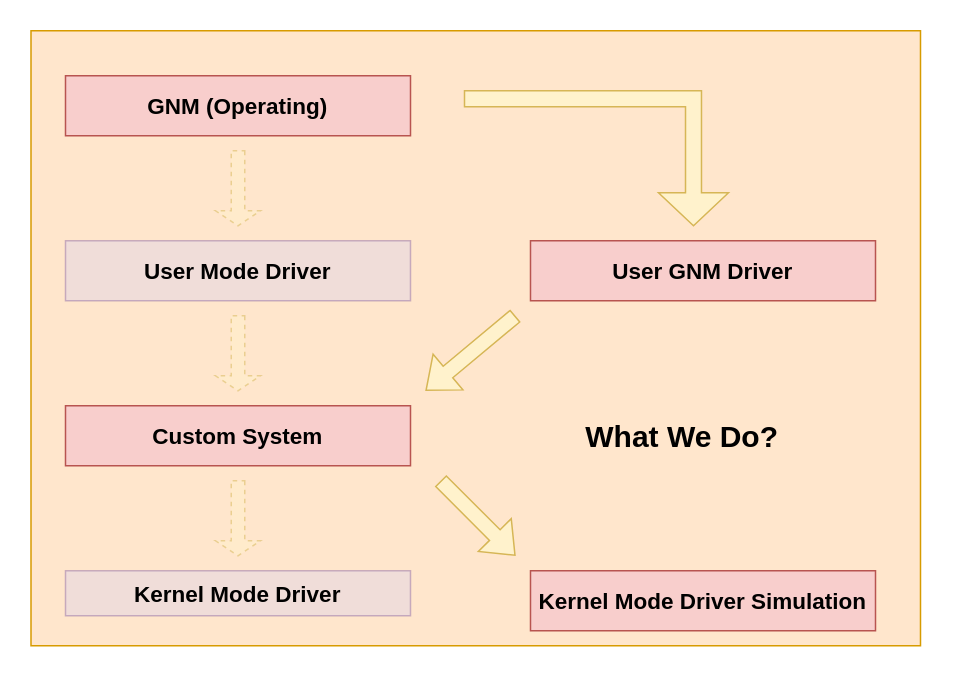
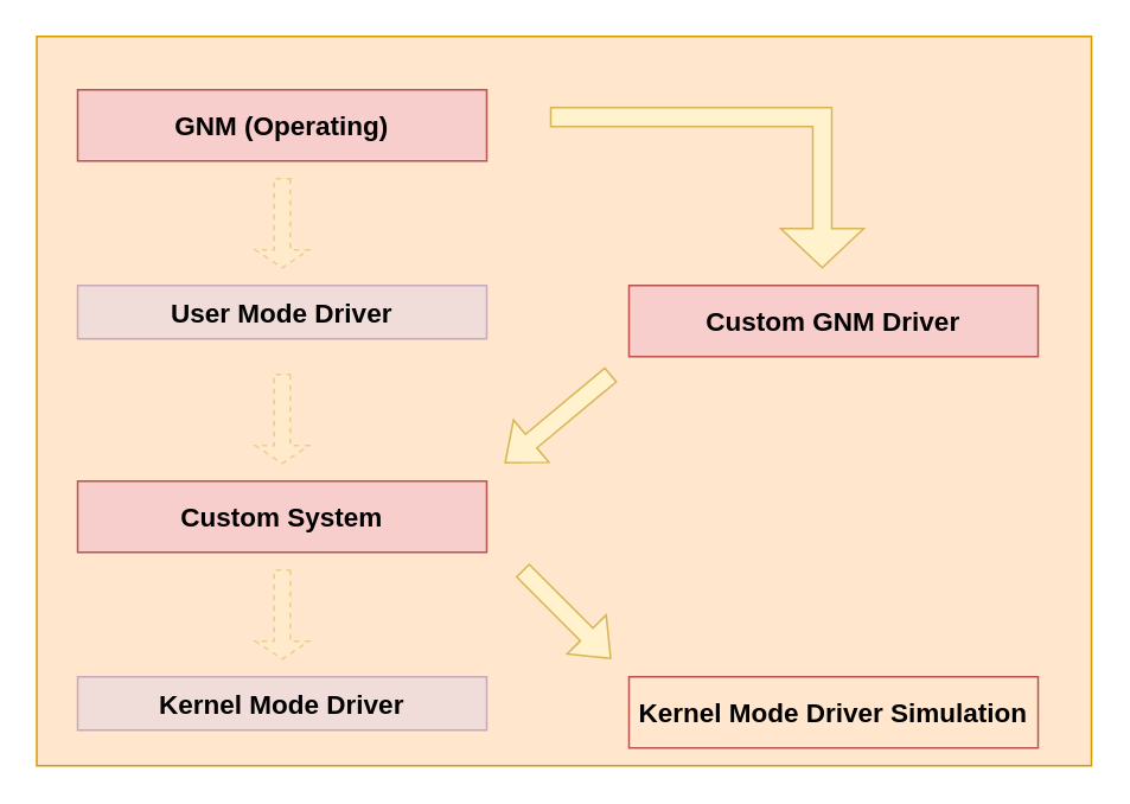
  <mxCell id="0" />
  <mxCell id="1" parent="0" />
  <mxCell id="2" value="" style="rounded=0;whiteSpace=wrap;html=1;fillColor=#ffe6cc;strokeColor=#d79b00;" parent="1" vertex="1"><mxGeometry x="20" y="20" width="593" height="410" as="geometry" /></mxCell>
  <mxCell id="3" value="GNM (Operating)" style="rounded=0;whiteSpace=wrap;html=1;fontSize=15;fontStyle=1;fillColor=#f8cecc;strokeColor=#b85450;" parent="1" vertex="1"><mxGeometry x="43" y="50" width="230" height="40" as="geometry" /></mxCell>
- <mxCell id="4" value="User Mode Driver" style="rounded=0;whiteSpace=wrap;html=1;fontSize=15;fontStyle=1;fillColor=#e1d5e7;strokeColor=#9673a6;opacity=50;" parent="1" vertex="1"><mxGeometry x="43" y="160" width="230" height="40" as="geometry" /></mxCell>
+ <mxCell id="4" value="User Mode Driver" style="rounded=0;whiteSpace=wrap;html=1;fontSize=15;fontStyle=1;fillColor=#e1d5e7;strokeColor=#9673a6;opacity=50;" parent="1" vertex="1"><mxGeometry x="43" y="160" width="230" height="30" as="geometry" /></mxCell>
  <mxCell id="5" value="Custom System" style="rounded=0;whiteSpace=wrap;html=1;fontSize=15;fontStyle=1;fillColor=#f8cecc;strokeColor=#b85450;" parent="1" vertex="1"><mxGeometry x="43" y="270" width="230" height="40" as="geometry" /></mxCell>
  <mxCell id="6" value="Kernel Mode Driver" style="rounded=0;whiteSpace=wrap;html=1;fontSize=15;fontStyle=1;fillColor=#e1d5e7;strokeColor=#9673a6;opacity=50;" parent="1" vertex="1"><mxGeometry x="43" y="380" width="230" height="30" as="geometry" /></mxCell>
- <mxCell id="7" value="What We Do?" style="text;html=1;align=left;verticalAlign=middle;whiteSpace=wrap;rounded=0;fontStyle=1;fontSize=20;" parent="1" vertex="1"><mxGeometry x="388" y="275" width="160" height="30" as="geometry" /></mxCell>
  <mxCell id="8" value="" style="shape=singleArrow;direction=south;whiteSpace=wrap;html=1;fillColor=#fff2cc;strokeColor=#d6b656;dashed=1;opacity=50;" parent="1" vertex="1"><mxGeometry x="143" y="100" width="30" height="50" as="geometry" /></mxCell>
  <mxCell id="9" value="" style="shape=singleArrow;direction=south;whiteSpace=wrap;html=1;fillColor=#fff2cc;strokeColor=#d6b656;dashed=1;opacity=50;" parent="1" vertex="1"><mxGeometry x="143" y="210" width="30" height="50" as="geometry" /></mxCell>
  <mxCell id="10" value="" style="shape=singleArrow;direction=south;whiteSpace=wrap;html=1;fillColor=#fff2cc;strokeColor=#d6b656;dashed=1;opacity=50;" parent="1" vertex="1"><mxGeometry x="143" y="320" width="30" height="50" as="geometry" /></mxCell>
- <mxCell id="11" value="User GNM Driver" style="rounded=0;whiteSpace=wrap;html=1;fontSize=15;fontStyle=1;fillColor=#f8cecc;strokeColor=#b85450;" vertex="1" parent="1"><mxGeometry x="353" y="160" width="230" height="40" as="geometry" /></mxCell>
- <mxCell id="12" value="Kernel Mode Driver Simulation" style="rounded=0;whiteSpace=wrap;html=1;fontSize=15;fontStyle=1;fillColor=#f8cecc;strokeColor=#b85450;" vertex="1" parent="1"><mxGeometry x="353" y="380" width="230" height="40" as="geometry" /></mxCell>
+ <mxCell id="11" value="Custom GNM Driver" style="rounded=0;whiteSpace=wrap;html=1;fontSize=15;fontStyle=1;fillColor=#f8cecc;strokeColor=#b85450;" vertex="1" parent="1"><mxGeometry x="353" y="160" width="230" height="40" as="geometry" /></mxCell>
+ <mxCell id="12" value="Kernel Mode Driver Simulation" style="rounded=0;whiteSpace=wrap;html=1;fontSize=15;fontStyle=1;fillColor=#ffe6cc;strokeColor=#b85450;" vertex="1" parent="1"><mxGeometry x="353" y="380" width="230" height="40" as="geometry" /></mxCell>
  <mxCell id="13" value="" style="html=1;shadow=0;dashed=0;align=center;verticalAlign=middle;shape=mxgraph.arrows2.bendArrow;dy=5.33;dx=22;notch=0;arrowHead=46.67;rounded=0;direction=south;fillColor=#fff2cc;strokeColor=#d6b656;" vertex="1" parent="1"><mxGeometry x="309" y="60" width="176" height="90" as="geometry" /></mxCell>
  <mxCell id="14" value="" style="shape=flexArrow;endArrow=classic;html=1;rounded=0;fillColor=#fff2cc;strokeColor=#d6b656;" edge="1" parent="1"><mxGeometry width="50" height="50" relative="1" as="geometry"><mxPoint x="343" y="210" as="sourcePoint" /><mxPoint x="283" y="260" as="targetPoint" /></mxGeometry></mxCell>
  <mxCell id="15" value="" style="shape=flexArrow;endArrow=classic;html=1;rounded=0;fillColor=#fff2cc;strokeColor=#d6b656;" edge="1" parent="1"><mxGeometry width="50" height="50" relative="1" as="geometry"><mxPoint x="293" y="320" as="sourcePoint" /><mxPoint x="343" y="370" as="targetPoint" /></mxGeometry></mxCell>
